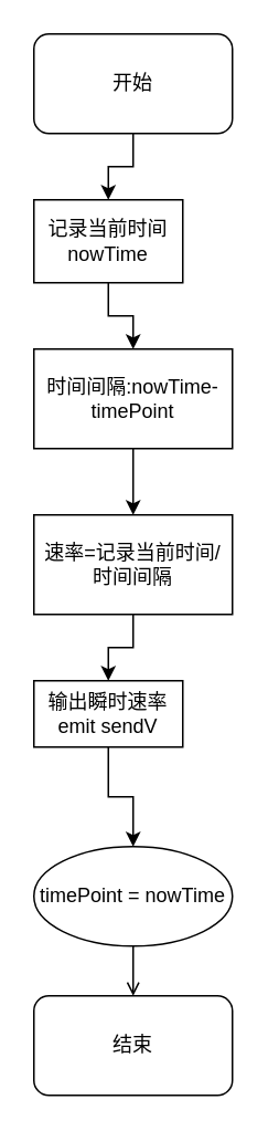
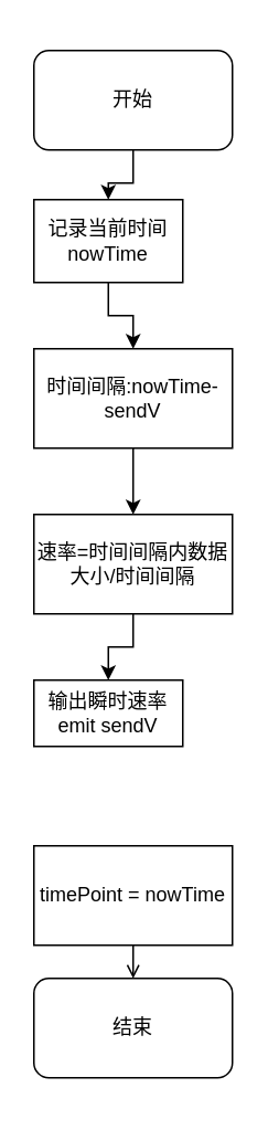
  <mxCell id="0" />
  <mxCell id="1" parent="0" />
  <mxCell id="2" style="edgeStyle=orthogonalEdgeStyle;rounded=0;orthogonalLoop=1;jettySize=auto;html=1;exitX=0.5;exitY=1;exitDx=0;exitDy=0;" edge="1" parent="1" source="3" target="5"><mxGeometry relative="1" as="geometry" /></mxCell>
- <mxCell id="3" value="开始" style="rounded=1;whiteSpace=wrap;html=1;" vertex="1" parent="1"><mxGeometry x="20" y="20" width="120" height="60" as="geometry" /></mxCell>
+ <mxCell id="3" value="开始" style="rounded=1;whiteSpace=wrap;html=1;" vertex="1" parent="1"><mxGeometry x="20" y="30" width="120" height="60" as="geometry" /></mxCell>
  <mxCell id="4" value="" style="edgeStyle=orthogonalEdgeStyle;rounded=0;orthogonalLoop=1;jettySize=auto;html=1;" edge="1" parent="1" source="5" target="7"><mxGeometry relative="1" as="geometry" /></mxCell>
  <mxCell id="5" value="记录当前时间&lt;br&gt;nowTime" style="rounded=0;whiteSpace=wrap;html=1;" vertex="1" parent="1"><mxGeometry x="20" y="120" width="90" height="50" as="geometry" /></mxCell>
  <mxCell id="6" style="edgeStyle=orthogonalEdgeStyle;rounded=0;orthogonalLoop=1;jettySize=auto;html=1;exitX=0.5;exitY=1;exitDx=0;exitDy=0;" edge="1" parent="1" source="7" target="9"><mxGeometry relative="1" as="geometry" /></mxCell>
- <mxCell id="7" value="时间间隔:nowTime-timePoint" style="rounded=0;whiteSpace=wrap;html=1;" vertex="1" parent="1"><mxGeometry x="20" y="210" width="120" height="60" as="geometry" /></mxCell>
+ <mxCell id="7" value="时间间隔:nowTime-sendV" style="rounded=0;whiteSpace=wrap;html=1;" vertex="1" parent="1"><mxGeometry x="20" y="210" width="120" height="60" as="geometry" /></mxCell>
  <mxCell id="8" value="" style="edgeStyle=orthogonalEdgeStyle;rounded=0;orthogonalLoop=1;jettySize=auto;html=1;" edge="1" parent="1" source="9" target="11"><mxGeometry relative="1" as="geometry" /></mxCell>
- <mxCell id="9" value="速率=记录当前时间/时间间隔" style="rounded=0;whiteSpace=wrap;html=1;" vertex="1" parent="1"><mxGeometry x="20" y="310" width="120" height="60" as="geometry" /></mxCell>
- <mxCell id="10" style="edgeStyle=orthogonalEdgeStyle;rounded=0;orthogonalLoop=1;jettySize=auto;html=1;exitX=0.5;exitY=1;exitDx=0;exitDy=0;" edge="1" parent="1" source="11" target="13"><mxGeometry relative="1" as="geometry" /></mxCell>
+ <mxCell id="9" value="速率=时间间隔内数据大小/时间间隔" style="rounded=0;whiteSpace=wrap;html=1;" vertex="1" parent="1"><mxGeometry x="20" y="310" width="120" height="60" as="geometry" /></mxCell>
  <mxCell id="11" value="输出瞬时速率&lt;br&gt;emit sendV" style="rounded=0;whiteSpace=wrap;html=1;" vertex="1" parent="1"><mxGeometry x="20" y="410" width="90" height="40" as="geometry" /></mxCell>
  <mxCell id="12" style="edgeStyle=orthogonalEdgeStyle;rounded=0;orthogonalLoop=1;jettySize=auto;html=1;exitX=0.5;exitY=1;exitDx=0;exitDy=0;entryX=0.5;entryY=0;entryDx=0;entryDy=0;endArrow=open;" edge="1" parent="1" source="13" target="14"><mxGeometry relative="1" as="geometry" /></mxCell>
- <mxCell id="13" value="timePoint = nowTime" style="ellipse;whiteSpace=wrap;html=1;" vertex="1" parent="1"><mxGeometry x="20" y="510" width="120" height="60" as="geometry" /></mxCell>
- <mxCell id="14" value="结束" style="rounded=1;whiteSpace=wrap;html=1;" vertex="1" parent="1"><mxGeometry x="20" y="600" width="120" height="60" as="geometry" /></mxCell>
+ <mxCell id="13" value="timePoint = nowTime" style="rounded=0;whiteSpace=wrap;html=1;" vertex="1" parent="1"><mxGeometry x="20" y="510" width="120" height="60" as="geometry" /></mxCell>
+ <mxCell id="14" value="结束" style="rounded=1;whiteSpace=wrap;html=1;" vertex="1" parent="1"><mxGeometry x="20" y="590" width="120" height="60" as="geometry" /></mxCell>
